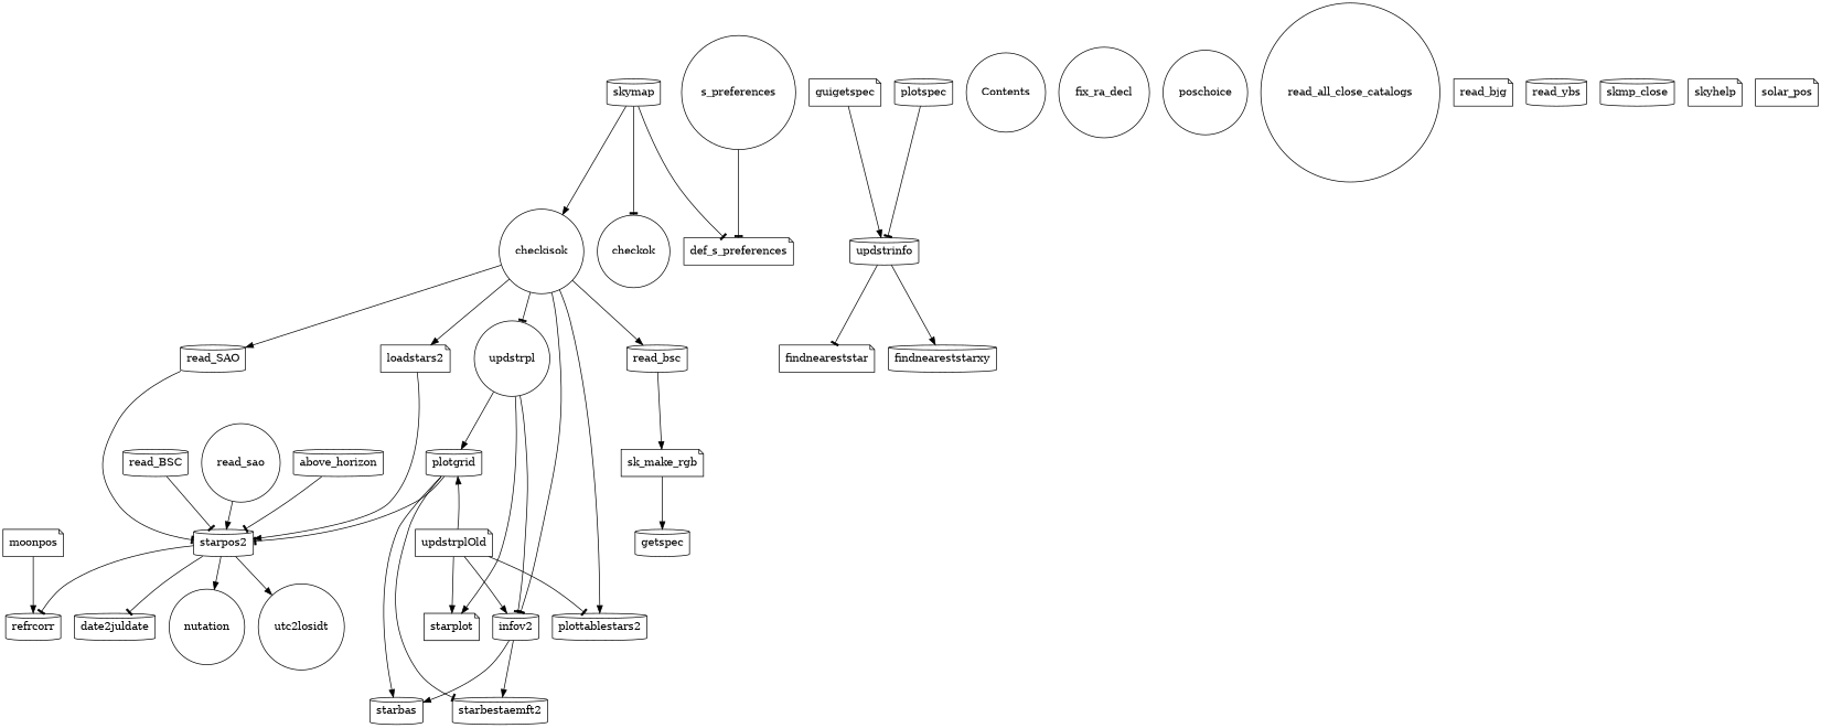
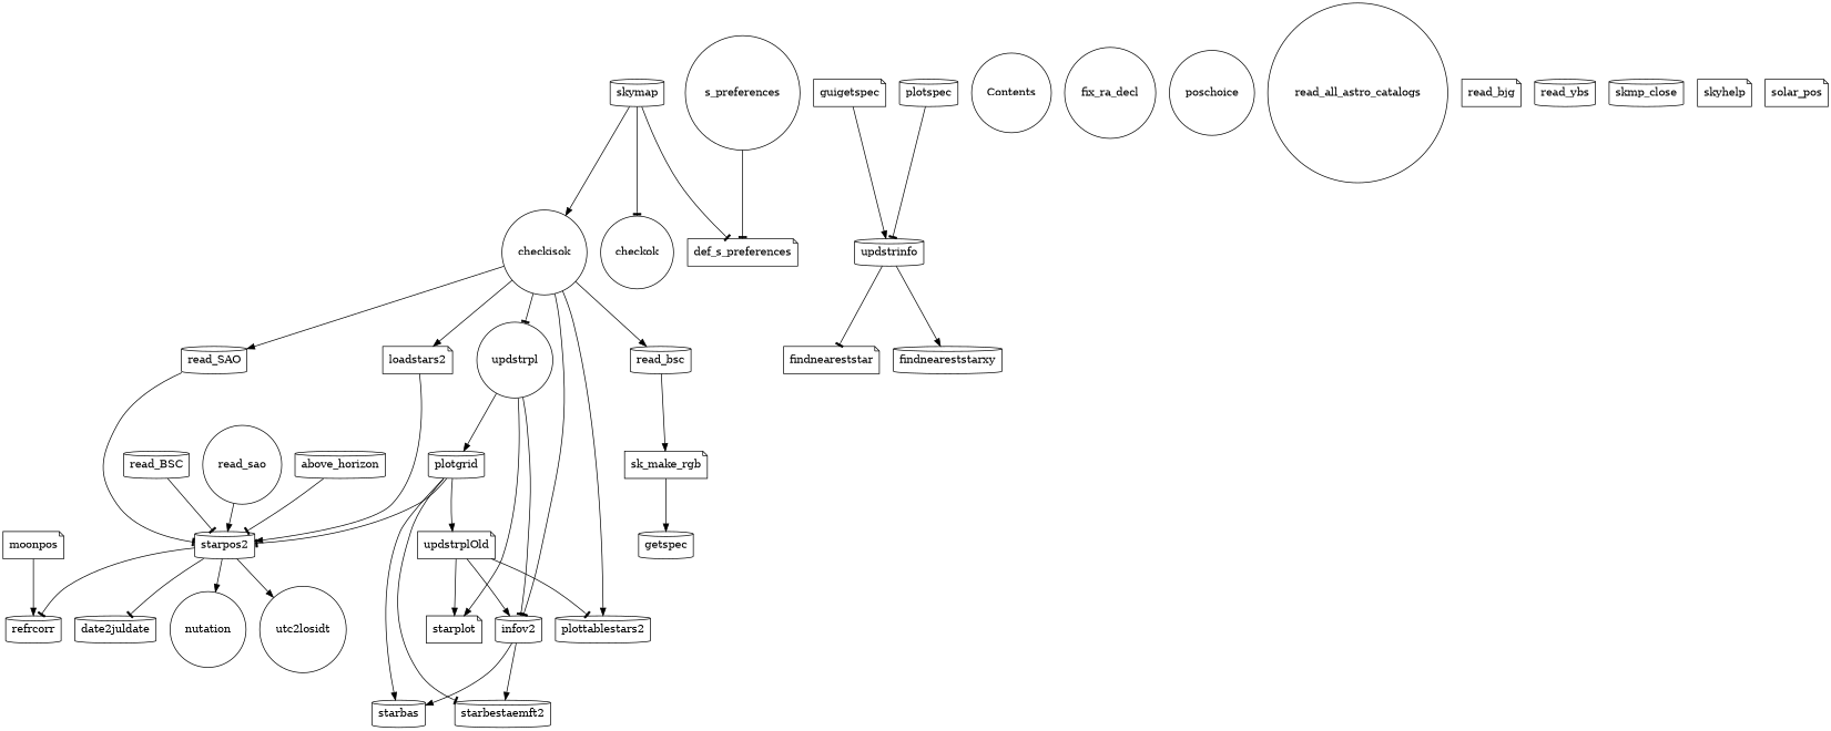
  digraph {
    node [shape=cylinder]
    edge [arrowhead=normal]
    above_horizon
    starpos2
    refrcorr
    date2juldate
    nutation [shape=circle]
    utc2losidt [shape=circle]
    checkisok [shape=circle]
    infov2
    loadstars2 [shape=note]
    plottablestars2
    read_SAO
    read_bsc
    updstrpl [shape=circle]
    starbas
    starbestaemft2
    sk_make_rgb [shape=note]
    plotgrid
    starplot [shape=note]
    getspec
    guigetspec [shape=note]
    updstrinfo
    findneareststar [shape=note]
    findneareststarxy
    moonpos [shape=note]
    plotspec
    read_BSC
    read_sao [shape=circle]
    s_preferences [shape=circle]
    def_s_preferences [shape=note]
    skymap
    checkok [shape=circle]
    updstrplOld [shape=note]
    Contents [shape=circle]
    fix_ra_decl [shape=circle]
    poschoice [shape=circle]
-   read_all_astro_catalogs [shape=circle label=read_all_close_catalogs]
+   read_all_astro_catalogs [shape=circle]
    read_bjg [shape=note]
    read_ybs
    skmp_close
    skyhelp [shape=note]
    solar_pos [shape=note]
    above_horizon -> starpos2 [arrowhead=tee]
    starpos2 -> refrcorr [arrowhead=tee]
    starpos2 -> date2juldate [arrowhead=tee]
    starpos2 -> nutation
    starpos2 -> utc2losidt
    checkisok -> infov2 [arrowhead=tee]
    checkisok -> loadstars2
    checkisok -> plottablestars2
    checkisok -> read_SAO
    checkisok -> read_bsc
    checkisok -> updstrpl [arrowhead=tee]
    infov2 -> starbas
    infov2 -> starbestaemft2
    loadstars2 -> starpos2
    read_SAO -> starpos2 [arrowhead=tee]
    read_bsc -> sk_make_rgb
    updstrpl -> infov2 [arrowhead=tee]
    updstrpl -> plotgrid
    updstrpl -> starplot
    sk_make_rgb -> getspec
    plotgrid -> starpos2 [arrowhead=tee]
    plotgrid -> starbas
    plotgrid -> starbestaemft2 [arrowhead=tee]
    guigetspec -> updstrinfo
    updstrinfo -> findneareststar [arrowhead=tee]
    updstrinfo -> findneareststarxy
    moonpos -> refrcorr
    plotspec -> updstrinfo [arrowhead=tee]
    read_BSC -> starpos2 [arrowhead=tee]
    read_sao -> starpos2
    s_preferences -> def_s_preferences [arrowhead=tee]
    skymap -> checkisok
    skymap -> def_s_preferences [arrowhead=tee]
    skymap -> checkok [arrowhead=tee]
    updstrplOld -> infov2
    updstrplOld -> plottablestars2 [arrowhead=tee]
-   updstrplOld -> plotgrid
+   plotgrid -> updstrplOld
    updstrplOld -> starplot
  }
